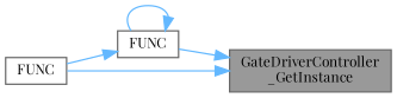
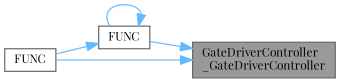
  digraph {
    rankdir=RL
    fontname="Playfair Display"
    node [color=grey40 fillcolor=white fontname="Playfair Display" fontsize=10 shape=box style=filled]
    edge [color=steelblue1 dir=back fontname="Playfair Display" fontsize=10 labelfontname=Helvetica labelfontsize=10 style=solid]
-   n1 [color=gray40 fillcolor=grey60 fontcolor=black height=0.2 label="GateDriverController\l_GetInstance" width=0.4]
+   n1 [color=gray40 fillcolor=grey60 fontcolor=black height=0.2 label="GateDriverController\l_GateDriverController" width=0.4]
    n2 [height=0.2 label=FUNC width=0.4]
    n3 [height=0.2 label=FUNC width=0.4]
    n1 -> n2
    n1 -> n3
    n2 -> n2
    n2 -> n3
  }
